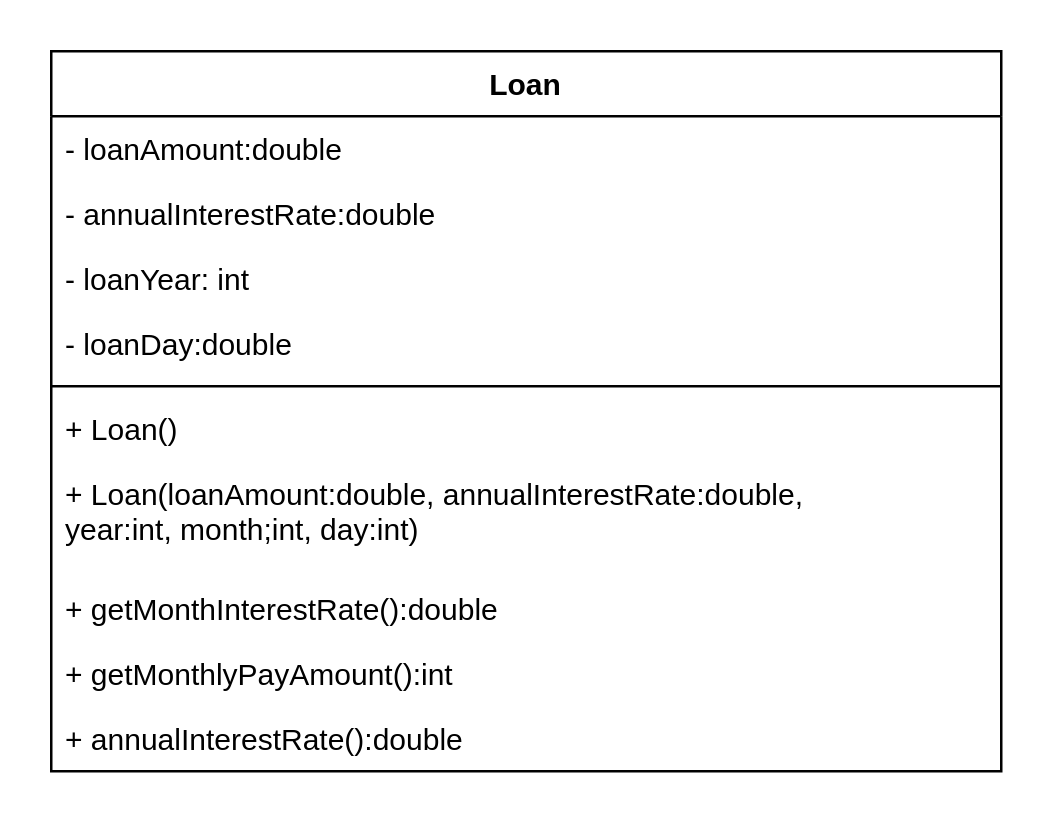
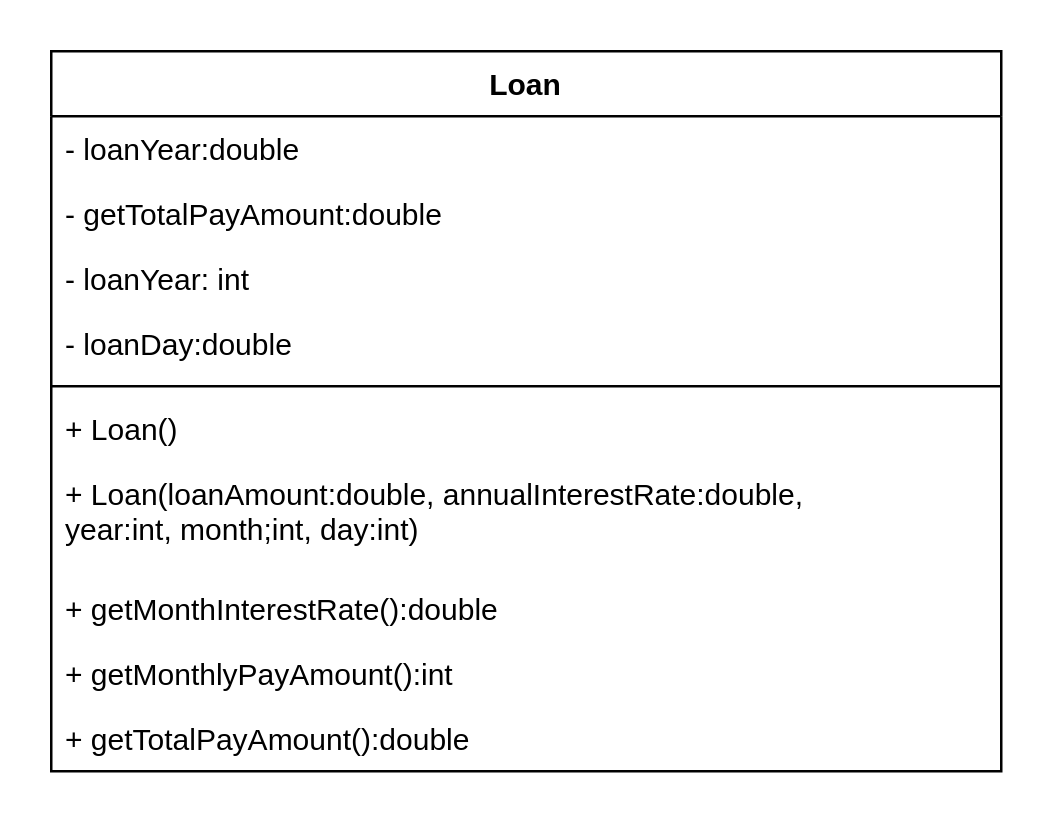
  <mxCell id="0" />
  <mxCell id="1" parent="0" />
  <mxCell id="2" value="Loan" style="swimlane;fontStyle=1;align=center;verticalAlign=top;childLayout=stackLayout;horizontal=1;startSize=26;horizontalStack=0;resizeParent=1;resizeParentMax=0;resizeLast=0;collapsible=1;marginBottom=0;" vertex="1" parent="1"><mxGeometry x="20" y="20" width="380" height="288" as="geometry" /></mxCell>
- <mxCell id="3" value="- loanAmount:double" style="text;strokeColor=none;fillColor=none;align=left;verticalAlign=top;spacingLeft=4;spacingRight=4;overflow=hidden;rotatable=0;points=[[0,0.5],[1,0.5]];portConstraint=eastwest;" vertex="1" parent="2"><mxGeometry y="26" width="380" height="26" as="geometry" /></mxCell>
- <mxCell id="4" value="- annualInterestRate:double" style="text;strokeColor=none;fillColor=none;align=left;verticalAlign=top;spacingLeft=4;spacingRight=4;overflow=hidden;rotatable=0;points=[[0,0.5],[1,0.5]];portConstraint=eastwest;" vertex="1" parent="2"><mxGeometry y="52" width="380" height="26" as="geometry" /></mxCell>
+ <mxCell id="3" value="- loanYear:double" style="text;strokeColor=none;fillColor=none;align=left;verticalAlign=top;spacingLeft=4;spacingRight=4;overflow=hidden;rotatable=0;points=[[0,0.5],[1,0.5]];portConstraint=eastwest;" vertex="1" parent="2"><mxGeometry y="26" width="380" height="26" as="geometry" /></mxCell>
+ <mxCell id="4" value="- getTotalPayAmount:double" style="text;strokeColor=none;fillColor=none;align=left;verticalAlign=top;spacingLeft=4;spacingRight=4;overflow=hidden;rotatable=0;points=[[0,0.5],[1,0.5]];portConstraint=eastwest;" vertex="1" parent="2"><mxGeometry y="52" width="380" height="26" as="geometry" /></mxCell>
  <mxCell id="5" value="- loanYear: int" style="text;strokeColor=none;fillColor=none;align=left;verticalAlign=top;spacingLeft=4;spacingRight=4;overflow=hidden;rotatable=0;points=[[0,0.5],[1,0.5]];portConstraint=eastwest;" vertex="1" parent="2"><mxGeometry y="78" width="380" height="26" as="geometry" /></mxCell>
  <mxCell id="6" value="- loanDay:double" style="text;strokeColor=none;fillColor=none;align=left;verticalAlign=top;spacingLeft=4;spacingRight=4;overflow=hidden;rotatable=0;points=[[0,0.5],[1,0.5]];portConstraint=eastwest;" vertex="1" parent="2"><mxGeometry y="104" width="380" height="26" as="geometry" /></mxCell>
  <mxCell id="7" value="" style="line;strokeWidth=1;fillColor=none;align=left;verticalAlign=middle;spacingTop=-1;spacingLeft=3;spacingRight=3;rotatable=0;labelPosition=right;points=[];portConstraint=eastwest;" vertex="1" parent="2"><mxGeometry y="130" width="380" height="8" as="geometry" /></mxCell>
  <mxCell id="8" value="+ Loan()&#10;" style="text;strokeColor=none;fillColor=none;align=left;verticalAlign=top;spacingLeft=4;spacingRight=4;overflow=hidden;rotatable=0;points=[[0,0.5],[1,0.5]];portConstraint=eastwest;" vertex="1" parent="2"><mxGeometry y="138" width="380" height="26" as="geometry" /></mxCell>
  <mxCell id="9" value="+ Loan(loanAmount:double, annualInterestRate:double, &#10;year:int, month;int, day:int)" style="text;strokeColor=none;fillColor=none;align=left;verticalAlign=top;spacingLeft=4;spacingRight=4;overflow=hidden;rotatable=0;points=[[0,0.5],[1,0.5]];portConstraint=eastwest;" vertex="1" parent="2"><mxGeometry y="164" width="380" height="46" as="geometry" /></mxCell>
  <mxCell id="10" value="+ getMonthInterestRate():double" style="text;strokeColor=none;fillColor=none;align=left;verticalAlign=top;spacingLeft=4;spacingRight=4;overflow=hidden;rotatable=0;points=[[0,0.5],[1,0.5]];portConstraint=eastwest;" vertex="1" parent="2"><mxGeometry y="210" width="380" height="26" as="geometry" /></mxCell>
  <mxCell id="11" value="+ getMonthlyPayAmount():int" style="text;strokeColor=none;fillColor=none;align=left;verticalAlign=top;spacingLeft=4;spacingRight=4;overflow=hidden;rotatable=0;points=[[0,0.5],[1,0.5]];portConstraint=eastwest;" vertex="1" parent="2"><mxGeometry y="236" width="380" height="26" as="geometry" /></mxCell>
- <mxCell id="12" value="+ annualInterestRate():double" style="text;strokeColor=none;fillColor=none;align=left;verticalAlign=top;spacingLeft=4;spacingRight=4;overflow=hidden;rotatable=0;points=[[0,0.5],[1,0.5]];portConstraint=eastwest;" vertex="1" parent="2"><mxGeometry y="262" width="380" height="26" as="geometry" /></mxCell>
+ <mxCell id="12" value="+ getTotalPayAmount():double" style="text;strokeColor=none;fillColor=none;align=left;verticalAlign=top;spacingLeft=4;spacingRight=4;overflow=hidden;rotatable=0;points=[[0,0.5],[1,0.5]];portConstraint=eastwest;" vertex="1" parent="2"><mxGeometry y="262" width="380" height="26" as="geometry" /></mxCell>
